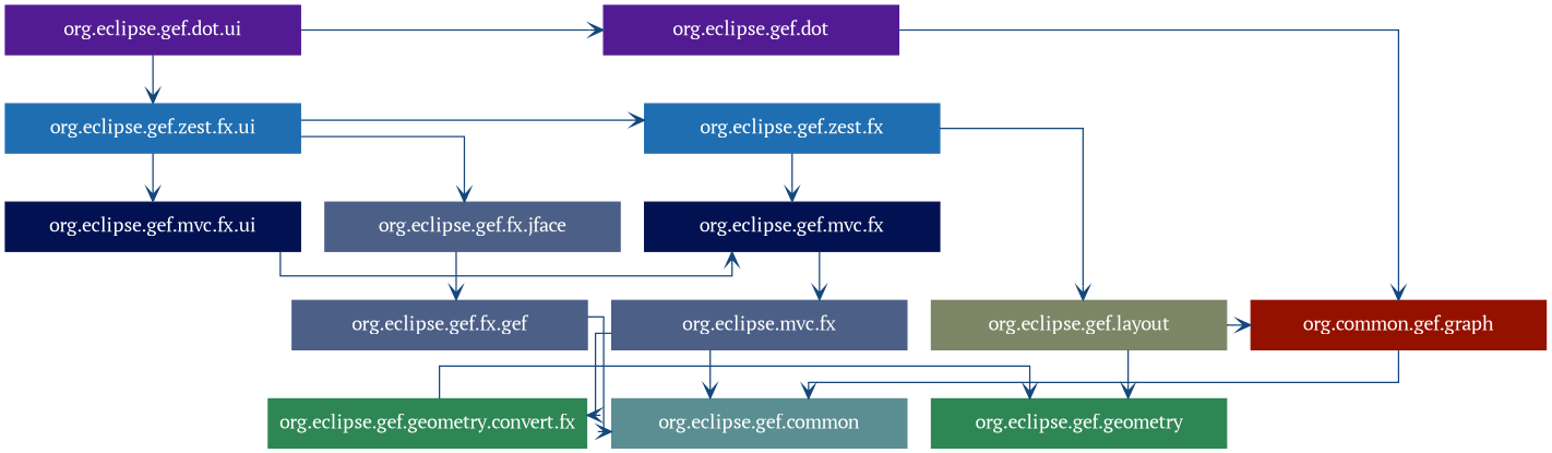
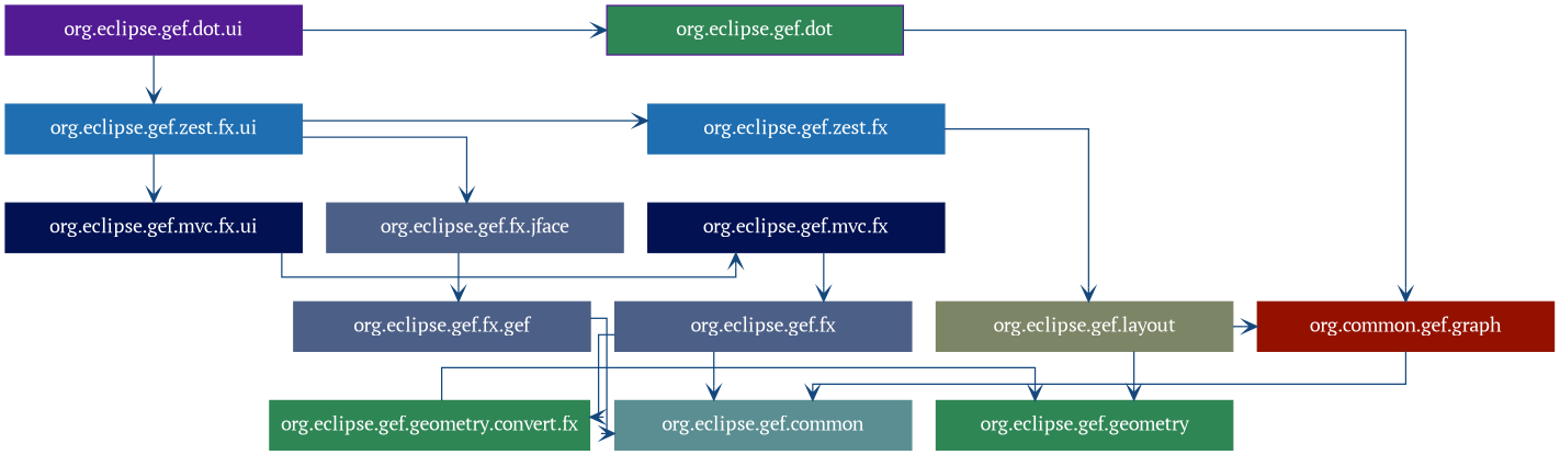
  digraph {
    fontname="PT Serif"
    splines=ortho
    node [color="#4C5F87" fontcolor=white fontname="PT Serif" shape=box style=filled]
    edge [arrowhead=vee color="#14477c" fontname="PT Serif"]
    "org.eclipse.gef.dot.ui" [color="#521B93" group=ui width=3]
-   "org.eclipse.gef.dot" [color="#521B93" group=core width=3]
+   "org.eclipse.gef.dot" [color="#521B93" group=core width=3 fillcolor="#2E8654"]
    "org.eclipse.gef.zest.fx.ui" [color="#1F6EB1" group=ui width=3]
    "org.eclipse.gef.zest.fx" [color="#1F6EB1" group=core width=3]
    "org.eclipse.gef.mvc.fx.ui" [color="#021152" group=ui width=3]
    "org.eclipse.gef.mvc.fx" [color="#021152" group=core width=3]
    "org.eclipse.gef.layout" [color="#7C8566" width=3]
    n8 [color="#941100" label="org.common.gef.graph" width=3]
    "org.eclipse.gef.geometry.convert.fx" [color="#2E8654" width=3]
    "org.eclipse.gef.geometry" [color="#2E8654" width=3]
    "org.eclipse.gef.fx.jface" [width=3]
-   "org.eclipse.gef.fx" [width=3 label="org.eclipse.mvc.fx"]
+   "org.eclipse.gef.fx" [width=3]
    "org.eclipse.gef.common" [color="#5B8E92" width=3]
    n14 [label="org.eclipse.gef.fx.gef" width=3]
    subgraph sub_1 {
      rank=same
      "org.eclipse.gef.dot.ui"
      "org.eclipse.gef.dot"
    }
    subgraph sub_2 {
      rank=same
      "org.eclipse.gef.zest.fx.ui"
      "org.eclipse.gef.zest.fx"
    }
    subgraph sub_3 {
      rank=same
      "org.eclipse.gef.mvc.fx.ui"
      "org.eclipse.gef.mvc.fx"
    }
    subgraph sub_4 {
      rank=same
      "org.eclipse.gef.layout"
      n8
    }
    subgraph sub_5 {
      rank=same
      "org.eclipse.gef.geometry.convert.fx"
      "org.eclipse.gef.geometry"
    }
    "org.eclipse.gef.dot.ui" -> "org.eclipse.gef.dot"
    "org.eclipse.gef.dot.ui" -> "org.eclipse.gef.zest.fx.ui"
    "org.eclipse.gef.dot" -> n8
    "org.eclipse.gef.zest.fx.ui" -> "org.eclipse.gef.zest.fx"
    "org.eclipse.gef.zest.fx.ui" -> "org.eclipse.gef.mvc.fx.ui"
    "org.eclipse.gef.zest.fx.ui" -> "org.eclipse.gef.fx.jface"
-   "org.eclipse.gef.zest.fx" -> "org.eclipse.gef.mvc.fx"
    "org.eclipse.gef.zest.fx" -> "org.eclipse.gef.layout"
    "org.eclipse.gef.mvc.fx.ui" -> "org.eclipse.gef.mvc.fx"
    "org.eclipse.gef.mvc.fx" -> "org.eclipse.gef.fx"
    "org.eclipse.gef.layout" -> n8
    "org.eclipse.gef.layout" -> "org.eclipse.gef.geometry"
    n8 -> "org.eclipse.gef.common"
    "org.eclipse.gef.geometry.convert.fx" -> "org.eclipse.gef.geometry"
    "org.eclipse.gef.fx.jface" -> n14
    "org.eclipse.gef.fx" -> "org.eclipse.gef.geometry.convert.fx"
    "org.eclipse.gef.fx" -> "org.eclipse.gef.common"
    n14 -> "org.eclipse.gef.common"
  }
